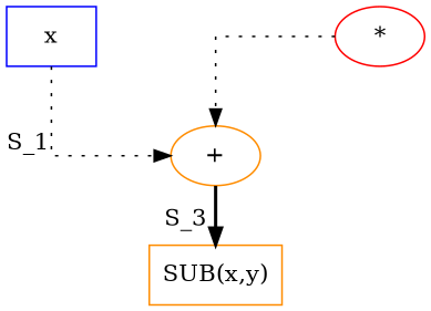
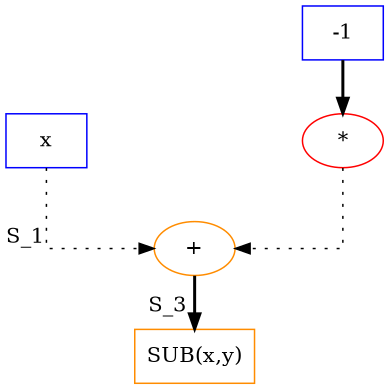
  digraph {
    forcelabels=true
    nodesep=2.0
    splines=ortho
    node [color=blue shape=box]
    edge [style=dotted]
    n1 [label=x]
    n2 [color=darkorange label="+" shape=""]
    n3 [color=darkorange label="SUB(x,y)"]
    n4 [color=red label="*" shape=""]
+   n5 [label=-1]
    n1 -> n2 [xlabel="S_1 "]
    n2 -> n3 [style=bold xlabel="S_3 "]
    n4 -> n2
+   n5 -> n4 [style=bold]
  }
